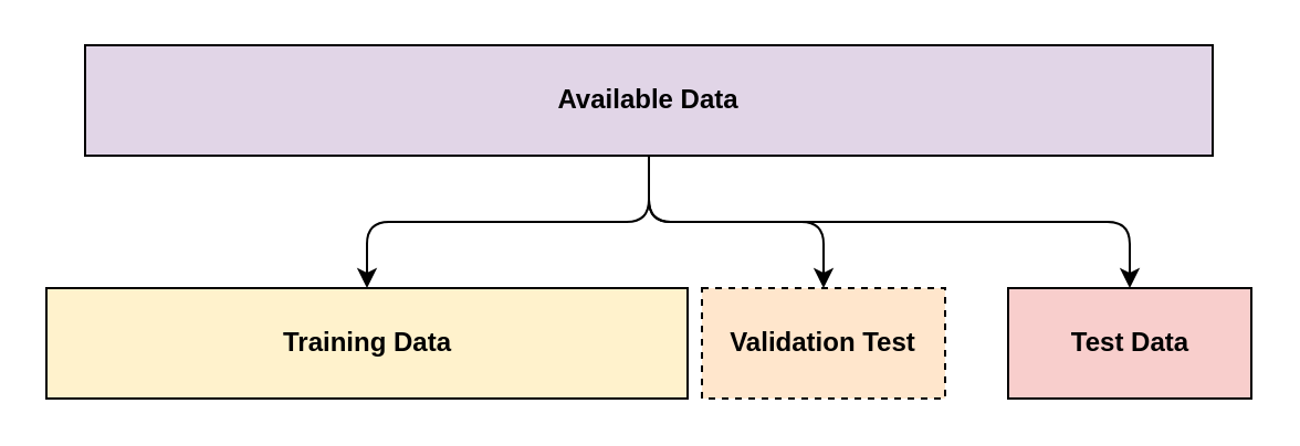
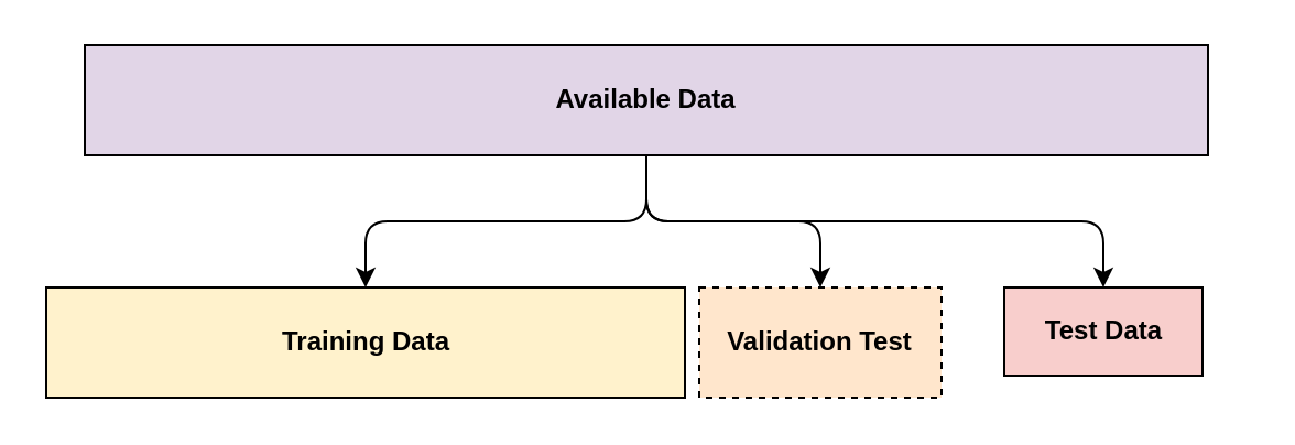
  <mxCell id="0" />
  <mxCell id="1" parent="0" />
  <mxCell id="2" value="Training Data" style="rounded=0;whiteSpace=wrap;html=1;fillColor=#fff2cc;strokeColor=#000000;fontStyle=1" parent="1" vertex="1"><mxGeometry x="20.5" y="130" width="290" height="50" as="geometry" /></mxCell>
- <mxCell id="3" value="Test Data" style="rounded=0;whiteSpace=wrap;html=1;fillColor=#f8cecc;strokeColor=#000000;fontStyle=1" parent="1" vertex="1"><mxGeometry x="455.5" y="130" width="110" height="50" as="geometry" /></mxCell>
+ <mxCell id="3" value="Test Data" style="rounded=0;whiteSpace=wrap;html=1;fillColor=#f8cecc;strokeColor=#000000;fontStyle=1" parent="1" vertex="1"><mxGeometry x="455.5" y="130" width="90" height="40" as="geometry" /></mxCell>
  <mxCell id="4" value="Validation Test" style="rounded=0;whiteSpace=wrap;html=1;fillColor=#ffe6cc;strokeColor=#000000;fontStyle=1;dashed=1;" parent="1" vertex="1"><mxGeometry x="317" y="130" width="110" height="50" as="geometry" /></mxCell>
  <mxCell id="5" style="edgeStyle=orthogonalEdgeStyle;rounded=1;orthogonalLoop=1;jettySize=auto;html=1;exitX=0.5;exitY=1;exitDx=0;exitDy=0;" parent="1" source="8" target="2" edge="1"><mxGeometry relative="1" as="geometry" /></mxCell>
  <mxCell id="6" style="edgeStyle=orthogonalEdgeStyle;rounded=1;orthogonalLoop=1;jettySize=auto;html=1;entryX=0.5;entryY=0;entryDx=0;entryDy=0;exitX=0.5;exitY=1;exitDx=0;exitDy=0;" parent="1" source="8" target="4" edge="1"><mxGeometry relative="1" as="geometry"><mxPoint x="373" y="90" as="sourcePoint" /></mxGeometry></mxCell>
  <mxCell id="7" style="edgeStyle=orthogonalEdgeStyle;rounded=1;orthogonalLoop=1;jettySize=auto;html=1;exitX=0.5;exitY=1;exitDx=0;exitDy=0;" parent="1" source="8" target="3" edge="1"><mxGeometry relative="1" as="geometry" /></mxCell>
  <mxCell id="8" value="&lt;b&gt;Available Data&lt;/b&gt;" style="rounded=0;whiteSpace=wrap;html=1;strokeColor=#000000;fillColor=#e1d5e7;" parent="1" vertex="1"><mxGeometry x="38" y="20" width="510" height="50" as="geometry" /></mxCell>
